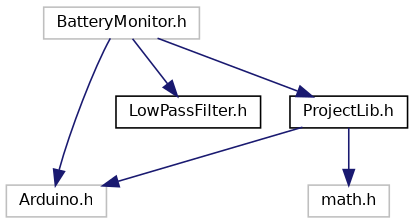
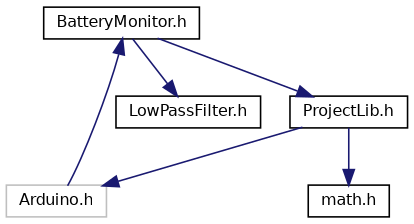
  digraph {
    node [color=black fillcolor=white fontname=Helvetica fontsize=10 shape=record style=filled]
    edge [color=midnightblue fontname=Helvetica fontsize=10 labelfontname=Helvetica labelfontsize=10 style=solid]
-   n1 [color=grey75 height=0.2 label="BatteryMonitor.h" width=0.4]
+   n1 [height=0.2 label="BatteryMonitor.h" width=0.4]
    n2 [color=grey75 height=0.2 label="Arduino.h" width=0.4]
    n3 [height=0.2 label="LowPassFilter.h" width=0.4]
    n4 [height=0.2 label="ProjectLib.h" width=0.4]
-   n5 [color=grey75 height=0.2 label="math.h" width=0.4]
-   n1 -> n2
+   n5 [height=0.2 label="math.h" width=0.4]
+   n2 -> n1
    n1 -> n3
    n1 -> n4
    n4 -> n2
    n4 -> n5
  }
